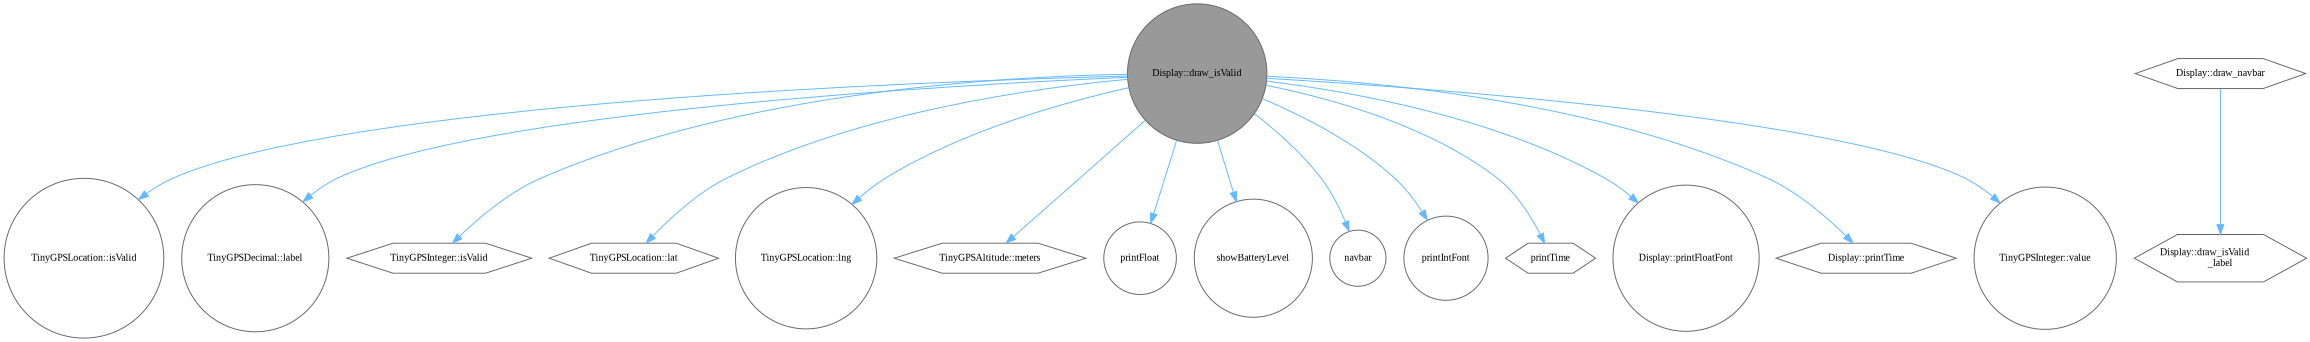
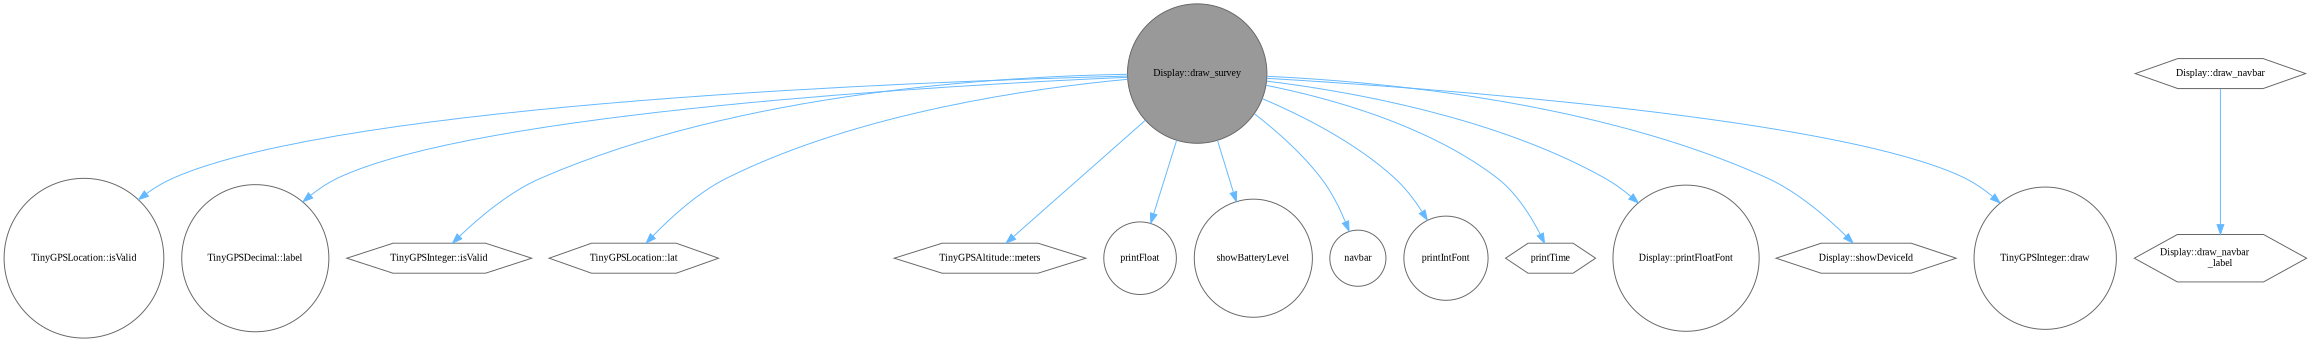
  digraph {
    fontname="Liberation Serif"
    rankdir=TB
    node [color=grey40 fillcolor=white fontname="Liberation Serif" fontsize=10 shape=circle style=filled]
    edge [color=steelblue1 fontname="Liberation Serif" fontsize=10 labelfontname=Helvetica labelfontsize=10 style=solid]
-   n1 [color=gray40 fillcolor=grey60 fontcolor=black height=0.2 label="Display::draw_isValid" width=0.4]
+   n1 [color=gray40 fillcolor=grey60 fontcolor=black height=0.2 label="Display::draw_survey" width=0.4]
    n2 [height=0.2 label="TinyGPSLocation::isValid" width=0.4]
    n3 [height=0.2 label="TinyGPSDecimal::label" width=0.4]
    n4 [height=0.2 label="TinyGPSInteger::isValid" shape=hexagon width=0.4]
    n5 [height=0.2 label="TinyGPSLocation::lat" shape=hexagon width=0.4]
-   n6 [height=0.2 label="TinyGPSLocation::lng" width=0.4]
    n7 [height=0.2 label="TinyGPSAltitude::meters" shape=hexagon width=0.4]
    n8 [height=0.2 label=printFloat width=0.4]
    n9 [height=0.2 label=showBatteryLevel width=0.4]
    n10 [height=0.2 label=navbar width=0.4]
    n11 [height=0.2 label=printIntFont width=0.4]
    n12 [height=0.2 label=printTime shape=hexagon width=0.4]
    n13 [height=0.2 label="Display::printFloatFont" width=0.4]
-   n14 [height=0.2 label="Display::printTime" shape=hexagon width=0.4]
-   n15 [height=0.2 label="TinyGPSInteger::value" width=0.4]
+   n14 [height=0.2 label="Display::showDeviceId" shape=hexagon width=0.4]
+   n15 [height=0.2 label="TinyGPSInteger::draw" width=0.4]
    n16 [height=0.2 label="Display::draw_navbar" shape=hexagon width=0.4]
-   n17 [height=0.2 label="Display::draw_isValid\l_label" shape=hexagon width=0.4]
+   n17 [height=0.2 label="Display::draw_navbar\l_label" shape=hexagon width=0.4]
    n1 -> n2
    n1 -> n3
    n1 -> n4
    n1 -> n5
-   n1 -> n6
    n1 -> n7
    n1 -> n8
    n1 -> n9
    n1 -> n10
    n1 -> n11
    n1 -> n12
    n1 -> n13
    n1 -> n14
    n1 -> n15
    n16 -> n17
  }
